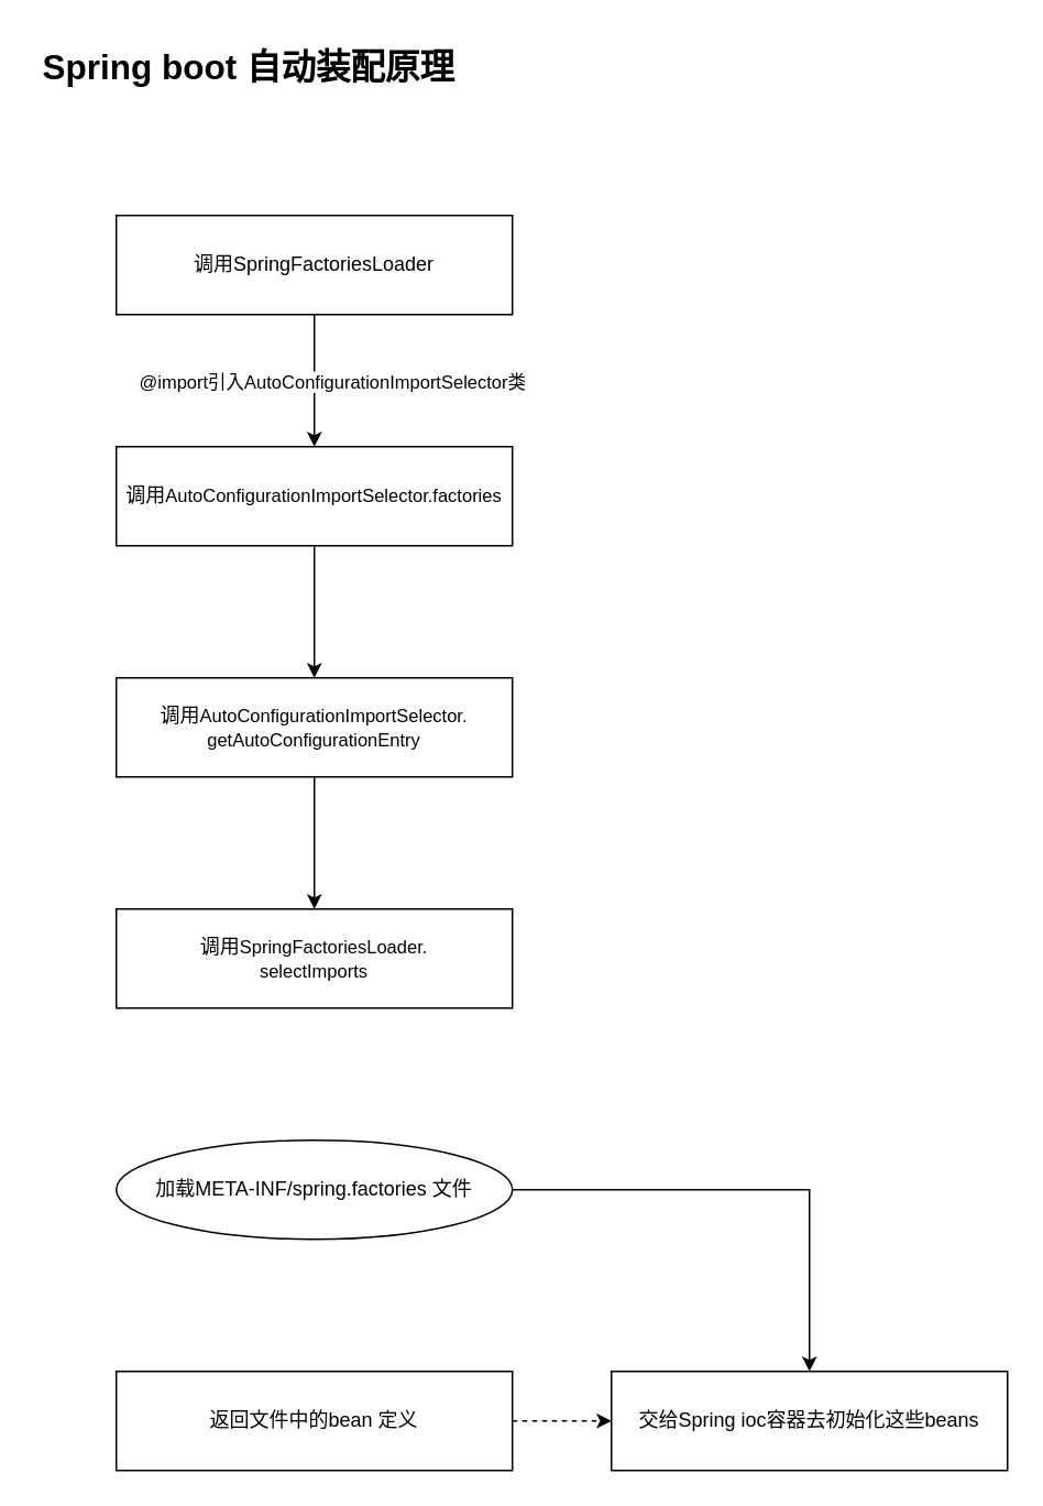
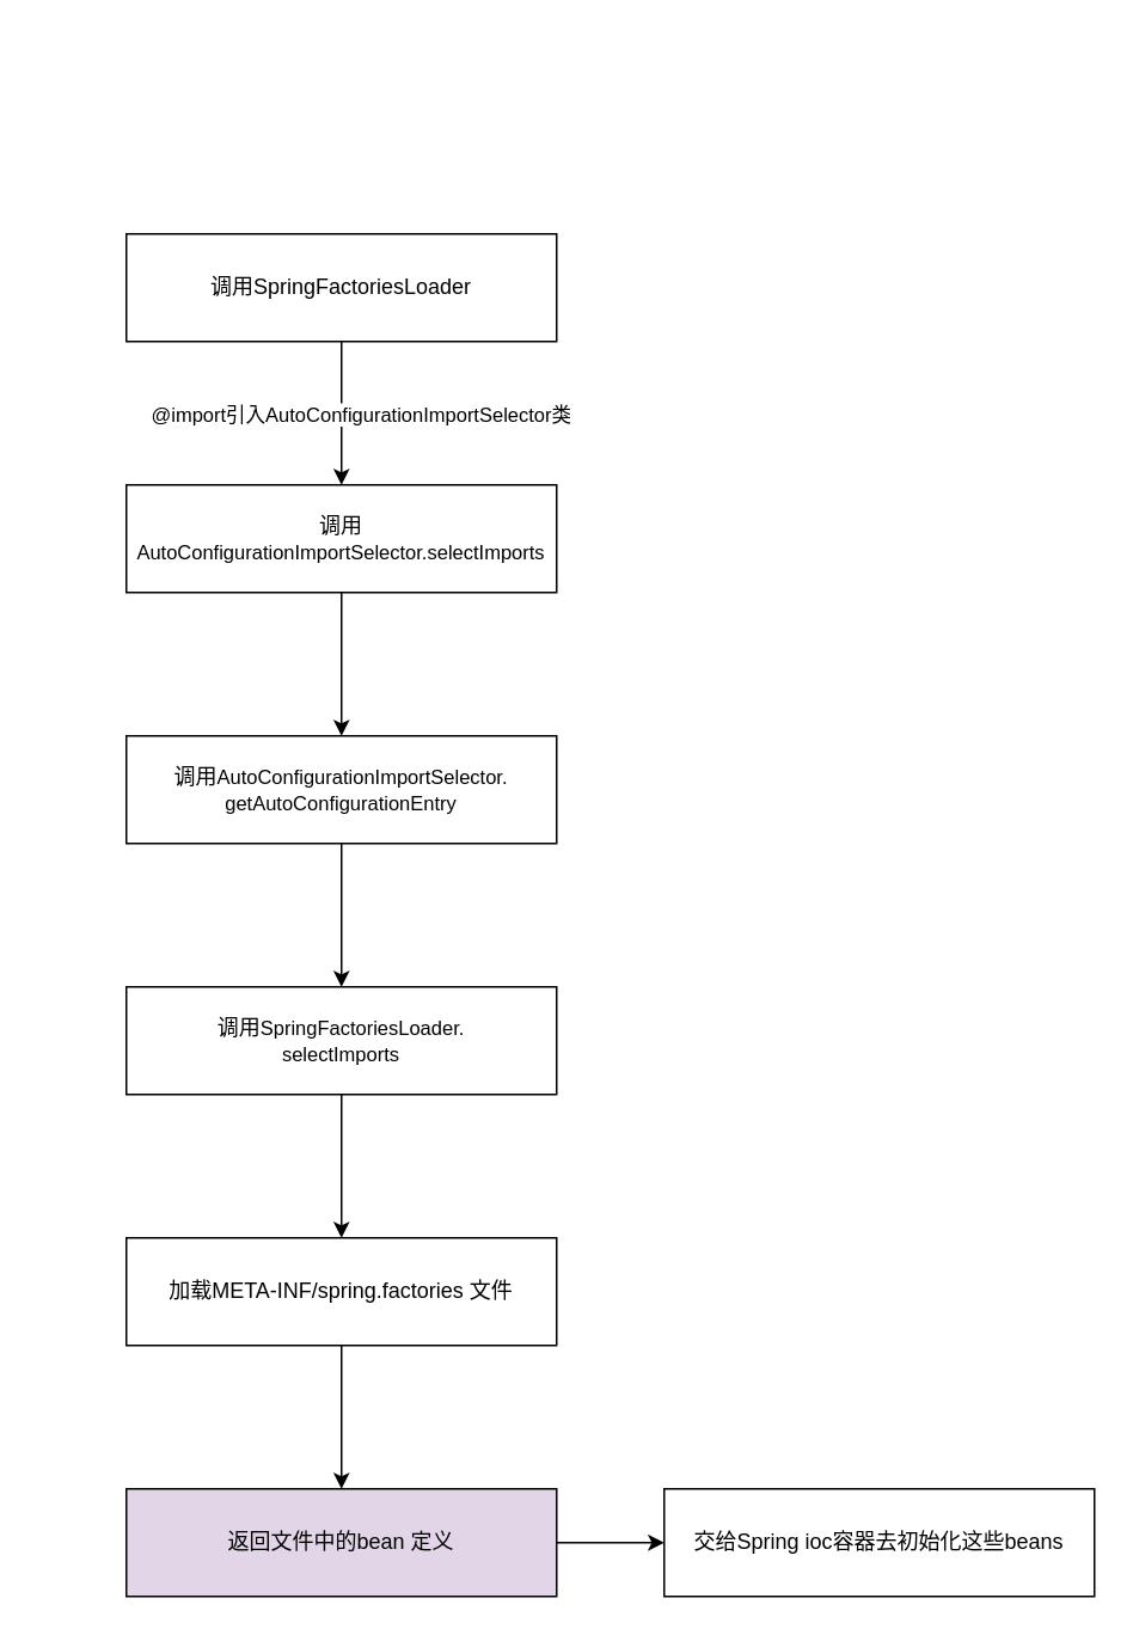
  <mxCell id="0" />
  <mxCell id="1" parent="0" />
  <mxCell id="2" value="" style="edgeStyle=orthogonalEdgeStyle;rounded=0;orthogonalLoop=1;jettySize=auto;html=1;" edge="1" parent="1" source="4" target="6"><mxGeometry relative="1" as="geometry" /></mxCell>
  <mxCell id="3" value="@import引入AutoConfigurationImportSelector类" style="edgeLabel;html=1;align=center;verticalAlign=middle;resizable=0;points=[];" vertex="1" connectable="0" parent="2"><mxGeometry x="-0.125" y="1" relative="1" as="geometry"><mxPoint x="9" y="5" as="offset" /></mxGeometry></mxCell>
  <mxCell id="4" value="调用SpringFactoriesLoader" style="rounded=0;whiteSpace=wrap;html=1;" vertex="1" parent="1"><mxGeometry x="70" y="130" width="240" height="60" as="geometry" /></mxCell>
  <mxCell id="5" value="" style="edgeStyle=orthogonalEdgeStyle;rounded=0;orthogonalLoop=1;jettySize=auto;html=1;" edge="1" parent="1" source="6" target="9"><mxGeometry relative="1" as="geometry" /></mxCell>
- <mxCell id="6" value="调用&lt;span style=&quot;font-size: 11px; text-wrap-mode: nowrap; background-color: rgb(255, 255, 255);&quot;&gt;AutoConfigurationImportSelector.factories&lt;/span&gt;" style="rounded=0;whiteSpace=wrap;html=1;" vertex="1" parent="1"><mxGeometry x="70" y="270" width="240" height="60" as="geometry" /></mxCell>
- <mxCell id="7" value="Spring boot 自动装配原理" style="text;html=1;align=center;verticalAlign=middle;resizable=0;points=[];autosize=1;strokeColor=none;fillColor=none;fontSize=21;fontStyle=1" vertex="1" parent="1"><mxGeometry x="20" y="20" width="260" height="40" as="geometry" /></mxCell>
+ <mxCell id="6" value="调用&lt;span style=&quot;font-size: 11px; text-wrap-mode: nowrap; background-color: rgb(255, 255, 255);&quot;&gt;AutoConfigurationImportSelector.selectImports&lt;/span&gt;" style="rounded=0;whiteSpace=wrap;html=1;" vertex="1" parent="1"><mxGeometry x="70" y="270" width="240" height="60" as="geometry" /></mxCell>
  <mxCell id="8" value="" style="edgeStyle=orthogonalEdgeStyle;rounded=0;orthogonalLoop=1;jettySize=auto;html=1;" edge="1" parent="1" source="9" target="11"><mxGeometry relative="1" as="geometry" /></mxCell>
  <mxCell id="9" value="调用&lt;span style=&quot;font-size: 11px; text-wrap-mode: nowrap; background-color: rgb(255, 255, 255);&quot;&gt;AutoConfigurationImportSelector.&lt;/span&gt;&lt;div&gt;&lt;span style=&quot;font-size: 11px; text-wrap-mode: nowrap; background-color: rgb(255, 255, 255);&quot;&gt;getAutoConfigurationEntry&lt;/span&gt;&lt;/div&gt;" style="rounded=0;whiteSpace=wrap;html=1;" vertex="1" parent="1"><mxGeometry x="70" y="410" width="240" height="60" as="geometry" /></mxCell>
+ <mxCell id="10" value="" style="edgeStyle=orthogonalEdgeStyle;rounded=0;orthogonalLoop=1;jettySize=auto;html=1;" edge="1" parent="1" source="11" target="13"><mxGeometry relative="1" as="geometry" /></mxCell>
  <mxCell id="11" value="调用&lt;span style=&quot;font-size: 11px; text-wrap-mode: nowrap; background-color: rgb(255, 255, 255);&quot;&gt;SpringFactoriesLoader.&lt;/span&gt;&lt;div&gt;&lt;span style=&quot;font-size: 11px; text-wrap-mode: nowrap; background-color: rgb(255, 255, 255);&quot;&gt;selectImports&lt;/span&gt;&lt;/div&gt;" style="rounded=0;whiteSpace=wrap;html=1;" vertex="1" parent="1"><mxGeometry x="70" y="550" width="240" height="60" as="geometry" /></mxCell>
- <mxCell id="12" value="" style="edgeStyle=orthogonalEdgeStyle;rounded=0;orthogonalLoop=1;jettySize=auto;html=1;" edge="1" parent="1" source="13" target="16"><mxGeometry relative="1" as="geometry" /></mxCell>
- <mxCell id="13" value="加载META-INF/spring.factories 文件" style="ellipse;whiteSpace=wrap;html=1;" vertex="1" parent="1"><mxGeometry x="70" y="690" width="240" height="60" as="geometry" /></mxCell>
- <mxCell id="14" value="" style="edgeStyle=orthogonalEdgeStyle;rounded=0;orthogonalLoop=1;jettySize=auto;html=1;dashed=1;" edge="1" parent="1" source="15" target="16"><mxGeometry relative="1" as="geometry" /></mxCell>
- <mxCell id="15" value="返回文件中的bean 定义" style="rounded=0;whiteSpace=wrap;html=1;" vertex="1" parent="1"><mxGeometry x="70" y="830" width="240" height="60" as="geometry" /></mxCell>
+ <mxCell id="12" value="" style="edgeStyle=orthogonalEdgeStyle;rounded=0;orthogonalLoop=1;jettySize=auto;html=1;" edge="1" parent="1" source="13" target="15"><mxGeometry relative="1" as="geometry" /></mxCell>
+ <mxCell id="13" value="加载META-INF/spring.factories 文件" style="rounded=0;whiteSpace=wrap;html=1;" vertex="1" parent="1"><mxGeometry x="70" y="690" width="240" height="60" as="geometry" /></mxCell>
+ <mxCell id="14" value="" style="edgeStyle=orthogonalEdgeStyle;rounded=0;orthogonalLoop=1;jettySize=auto;html=1;" edge="1" parent="1" source="15" target="16"><mxGeometry relative="1" as="geometry" /></mxCell>
+ <mxCell id="15" value="返回文件中的bean 定义" style="rounded=0;whiteSpace=wrap;html=1;fillColor=#e1d5e7;" vertex="1" parent="1"><mxGeometry x="70" y="830" width="240" height="60" as="geometry" /></mxCell>
  <mxCell id="16" value="交给Spring ioc容器去初始化这些beans" style="rounded=0;whiteSpace=wrap;html=1;" vertex="1" parent="1"><mxGeometry x="370" y="830" width="240" height="60" as="geometry" /></mxCell>
